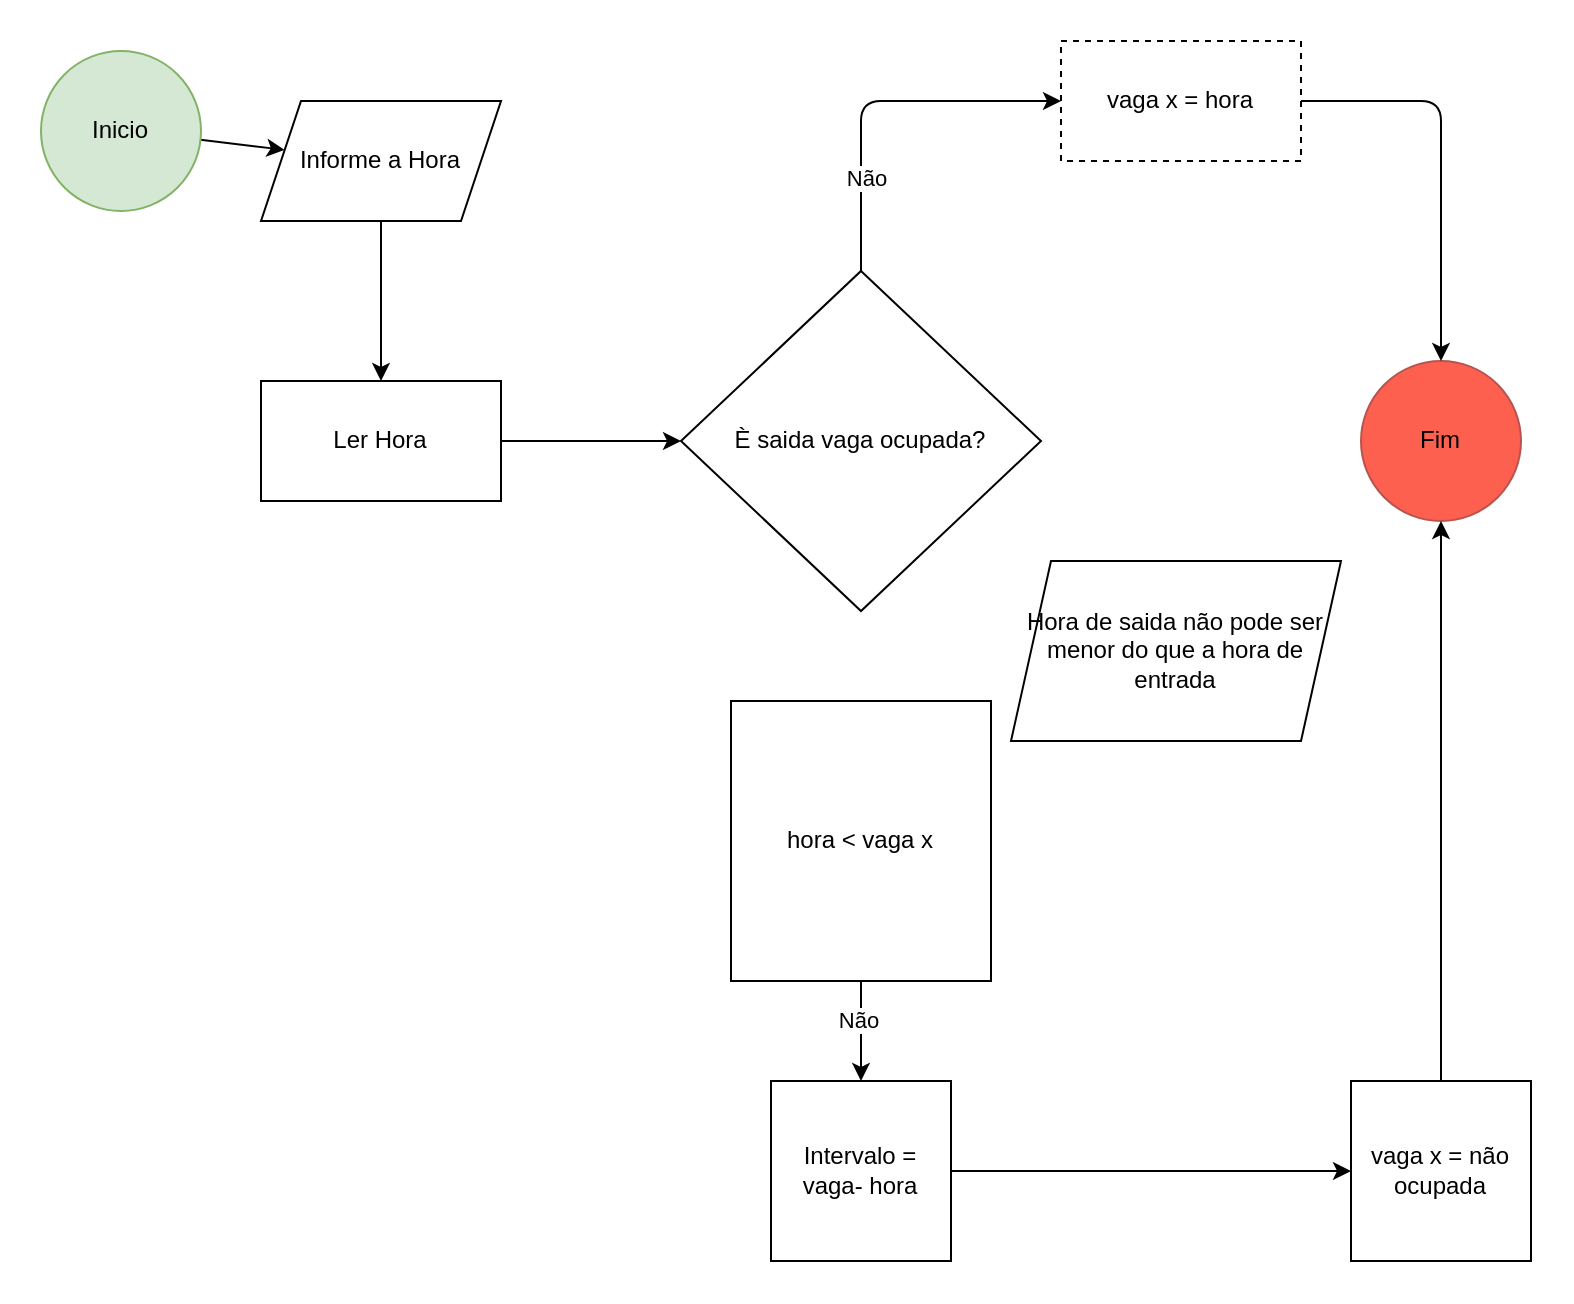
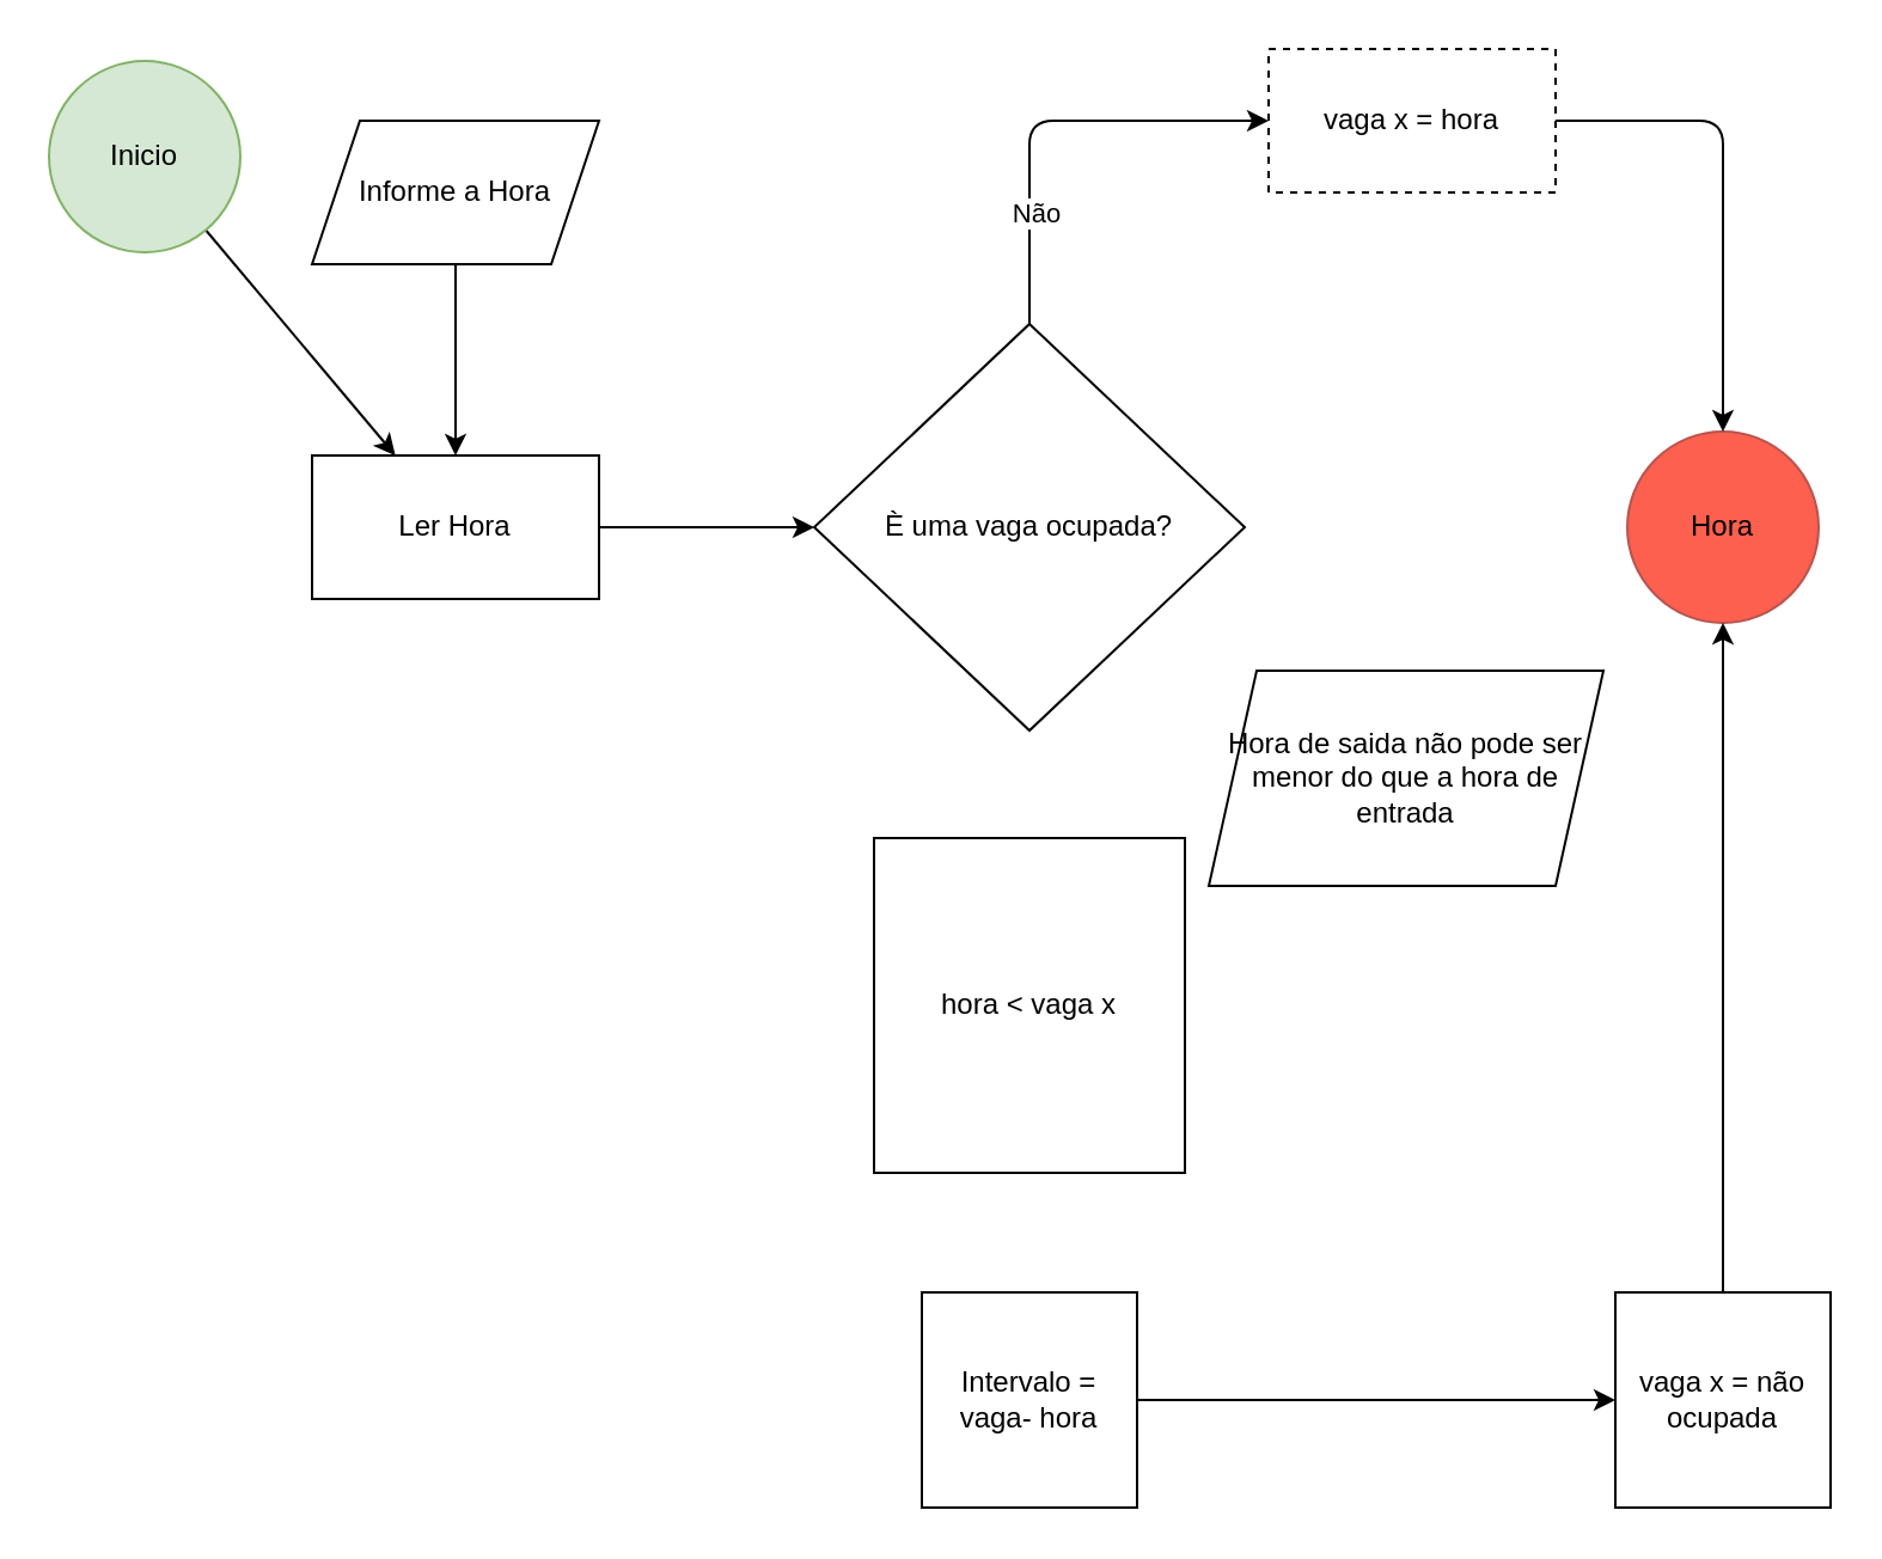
  <mxCell id="0" />
  <mxCell id="1" parent="0" />
- <mxCell id="2" value="" style="edgeStyle=none;html=1;" edge="1" parent="1" source="3" target="6"><mxGeometry relative="1" as="geometry" /></mxCell>
+ <mxCell id="2" value="" style="edgeStyle=none;html=1;" edge="1" parent="1" source="3" target="8"><mxGeometry relative="1" as="geometry" /></mxCell>
  <mxCell id="3" value="Inicio" style="ellipse;whiteSpace=wrap;html=1;aspect=fixed;fillColor=#d5e8d4;strokeColor=#82b366;" vertex="1" parent="1"><mxGeometry x="20" y="25" width="80" height="80" as="geometry" /></mxCell>
- <mxCell id="4" value="Fim" style="ellipse;whiteSpace=wrap;html=1;aspect=fixed;fillColor=light-dark(#fd604e, #f76756);strokeColor=#b85450;" vertex="1" parent="1"><mxGeometry x="680" y="180" width="80" height="80" as="geometry" /></mxCell>
+ <mxCell id="4" value="Hora" style="ellipse;whiteSpace=wrap;html=1;aspect=fixed;fillColor=light-dark(#fd604e, #f76756);strokeColor=#b85450;" vertex="1" parent="1"><mxGeometry x="680" y="180" width="80" height="80" as="geometry" /></mxCell>
  <mxCell id="5" value="" style="edgeStyle=none;html=1;" edge="1" parent="1" source="6" target="8"><mxGeometry relative="1" as="geometry" /></mxCell>
  <mxCell id="6" value="Informe a Hora" style="shape=parallelogram;perimeter=parallelogramPerimeter;whiteSpace=wrap;html=1;fixedSize=1;" vertex="1" parent="1"><mxGeometry x="130" y="50" width="120" height="60" as="geometry" /></mxCell>
  <mxCell id="7" value="" style="edgeStyle=none;html=1;" edge="1" parent="1" source="8" target="13"><mxGeometry relative="1" as="geometry" /></mxCell>
  <mxCell id="8" value="Ler Hora" style="whiteSpace=wrap;html=1;" vertex="1" parent="1"><mxGeometry x="130" y="190" width="120" height="60" as="geometry" /></mxCell>
  <mxCell id="9" value="" style="edgeStyle=none;html=1;" edge="1" parent="1" source="13" target="15"><mxGeometry relative="1" as="geometry"><Array as="points"><mxPoint x="430" y="50" /></Array></mxGeometry></mxCell>
  <mxCell id="10" value="Não" style="edgeLabel;html=1;align=center;verticalAlign=middle;resizable=0;points=[];" vertex="1" connectable="0" parent="9"><mxGeometry x="-0.492" y="-2" relative="1" as="geometry"><mxPoint as="offset" /></mxGeometry></mxCell>
- <mxCell id="11" value="" style="edgeStyle=none;html=1;" edge="1" parent="1" source="20" target="17"><mxGeometry relative="1" as="geometry"><Array as="points"><mxPoint x="430" y="380" /><mxPoint x="430" y="485" /></Array></mxGeometry></mxCell>
- <mxCell id="12" value="Não" style="edgeLabel;html=1;align=center;verticalAlign=middle;resizable=0;points=[];" vertex="1" connectable="0" parent="11"><mxGeometry x="0.674" y="-2" relative="1" as="geometry"><mxPoint as="offset" /></mxGeometry></mxCell>
- <mxCell id="13" value="È saida vaga ocupada?" style="rhombus;whiteSpace=wrap;html=1;" vertex="1" parent="1"><mxGeometry x="340" y="135" width="180" height="170" as="geometry" /></mxCell>
+ <mxCell id="13" value="È uma vaga ocupada?" style="rhombus;whiteSpace=wrap;html=1;" vertex="1" parent="1"><mxGeometry x="340" y="135" width="180" height="170" as="geometry" /></mxCell>
  <mxCell id="14" style="edgeStyle=none;html=1;exitX=1;exitY=0.5;exitDx=0;exitDy=0;entryX=0.5;entryY=0;entryDx=0;entryDy=0;" edge="1" parent="1" source="15" target="4"><mxGeometry relative="1" as="geometry"><Array as="points"><mxPoint x="720" y="50" /></Array></mxGeometry></mxCell>
  <mxCell id="15" value="vaga x = hora" style="whiteSpace=wrap;html=1;dashed=1;" vertex="1" parent="1"><mxGeometry x="530" y="20" width="120" height="60" as="geometry" /></mxCell>
  <mxCell id="16" style="edgeStyle=none;html=1;exitX=0.5;exitY=0;exitDx=0;exitDy=0;entryX=0.5;entryY=1;entryDx=0;entryDy=0;" edge="1" parent="1" source="19" target="4"><mxGeometry relative="1" as="geometry"><Array as="points"><mxPoint x="720" y="380" /></Array></mxGeometry></mxCell>
  <mxCell id="17" value="Intervalo = vaga- hora" style="whiteSpace=wrap;html=1;" vertex="1" parent="1"><mxGeometry x="385" y="540" width="90" height="90" as="geometry" /></mxCell>
  <mxCell id="18" value="" style="edgeStyle=none;html=1;exitX=1;exitY=0.5;exitDx=0;exitDy=0;entryX=0;entryY=0.5;entryDx=0;entryDy=0;" edge="1" parent="1" source="17" target="19"><mxGeometry relative="1" as="geometry"><mxPoint x="550" y="380" as="sourcePoint" /><mxPoint x="720" y="260" as="targetPoint" /><Array as="points" /></mxGeometry></mxCell>
  <mxCell id="19" value="vaga x = não ocupada" style="whiteSpace=wrap;html=1;aspect=fixed;" vertex="1" parent="1"><mxGeometry x="675" y="540" width="90" height="90" as="geometry" /></mxCell>
  <mxCell id="20" value="hora &amp;lt; vaga x" style="whiteSpace=wrap;html=1;rounded=0;" vertex="1" parent="1"><mxGeometry x="365" y="350" width="130" height="140" as="geometry" /></mxCell>
  <mxCell id="21" value="Hora de saida não pode ser menor do que a hora de entrada" style="shape=parallelogram;perimeter=parallelogramPerimeter;whiteSpace=wrap;html=1;fixedSize=1;" vertex="1" parent="1"><mxGeometry x="505" y="280" width="165" height="90" as="geometry" /></mxCell>
